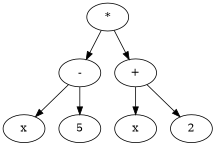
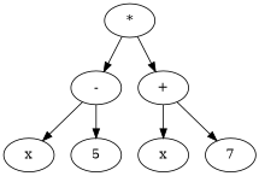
  digraph {
    fontname="DejaVu Serif"
    node [fontname="DejaVu Serif"]
    edge [fontname="DejaVu Serif"]
    n1 [label="*"]
    n2 [label="-"]
    n3 [label="+"]
    n4 [label=x]
    n5 [label=5]
    n6 [label=x]
-   n7 [label=2]
+   n7 [label=7]
    subgraph sub_1 {
      n1
    }
    subgraph sub_2 {
      n2
    }
    subgraph sub_3 {
      n3
    }
    subgraph sub_4 {
      n4
    }
    subgraph sub_5 {
      n5
    }
    subgraph sub_6 {
      n6
    }
    subgraph sub_7 {
      n7
    }
    n1 -> n2
    n1 -> n3
    n2 -> n4
    n2 -> n5
    n3 -> n6
    n3 -> n7
  }
